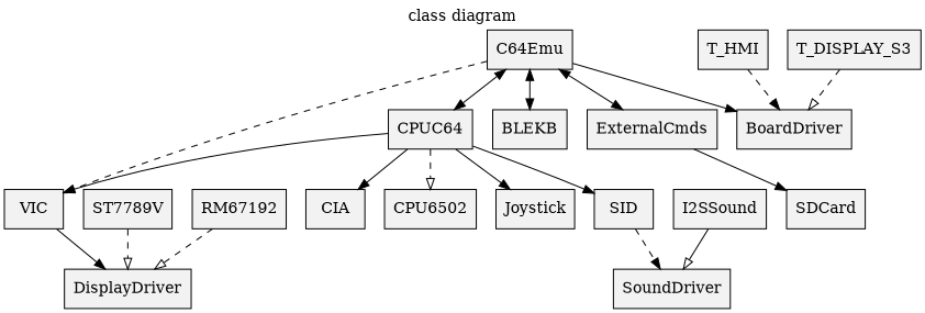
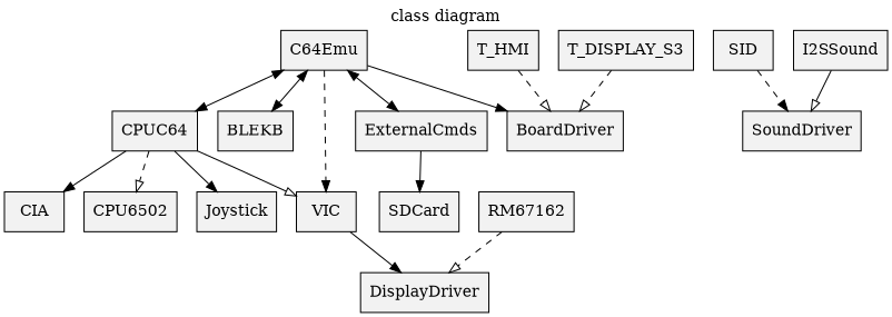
  digraph {
    label="class diagram"
    labelloc=t
    node [fillcolor=gray95 shape=record style=filled]
    C64Emu
    CPUC64
    BLEKB
    ExternalCmds
    VIC
    BoardDriver
    CIA
    CPU6502
    Joystick
    SID
    SDCard
    DisplayDriver
    SoundDriver
    T_HMI
    T_DISPLAY_S3
-   ST7789V
-   RM67162 [label=RM67192]
+   RM67162
    I2SSound
    C64Emu -> CPUC64 [dir=both]
    C64Emu -> BLEKB [dir=both]
    C64Emu -> ExternalCmds [dir=both]
    C64Emu -> VIC [style=dashed]
    C64Emu -> BoardDriver
    CPUC64 -> VIC [arrowhead=empty]
    CPUC64 -> CIA
    CPUC64 -> CPU6502 [arrowhead=empty style=dashed]
    CPUC64 -> Joystick
-   CPUC64 -> SID
    ExternalCmds -> SDCard
    VIC -> DisplayDriver
    SID -> SoundDriver [style=dashed]
-   T_HMI -> BoardDriver [arrowhead=normal style=dashed]
+   T_HMI -> BoardDriver [arrowhead=empty style=dashed]
    T_DISPLAY_S3 -> BoardDriver [arrowhead=empty style=dashed]
-   ST7789V -> DisplayDriver [arrowhead=empty style=dashed]
    RM67162 -> DisplayDriver [arrowhead=empty style=dashed]
    I2SSound -> SoundDriver [arrowhead=empty style=solid]
  }
